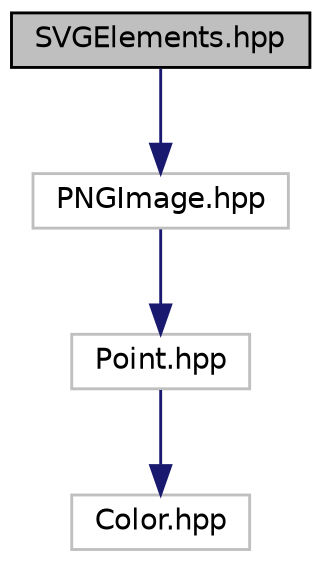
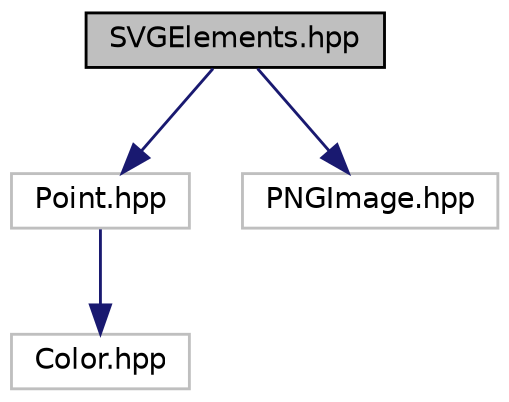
  digraph {
    node [color=grey75 fillcolor=white fontname=Helvetica fontsize=10 shape=record style=filled]
    edge [color=midnightblue fontname=Helvetica fontsize=10 labelfontname=Helvetica labelfontsize=10 style=solid]
    n1 [color=black fillcolor=grey75 fontcolor=black height=0.2 label="SVGElements.hpp" width=0.4]
    n2 [height=0.2 label="Point.hpp" width=0.4]
    n3 [height=0.2 label="PNGImage.hpp" width=0.4]
    n4 [height=0.2 label="Color.hpp" width=0.4]
-   n3 -> n2
+   n1 -> n2
    n1 -> n3
    n2 -> n4
  }
